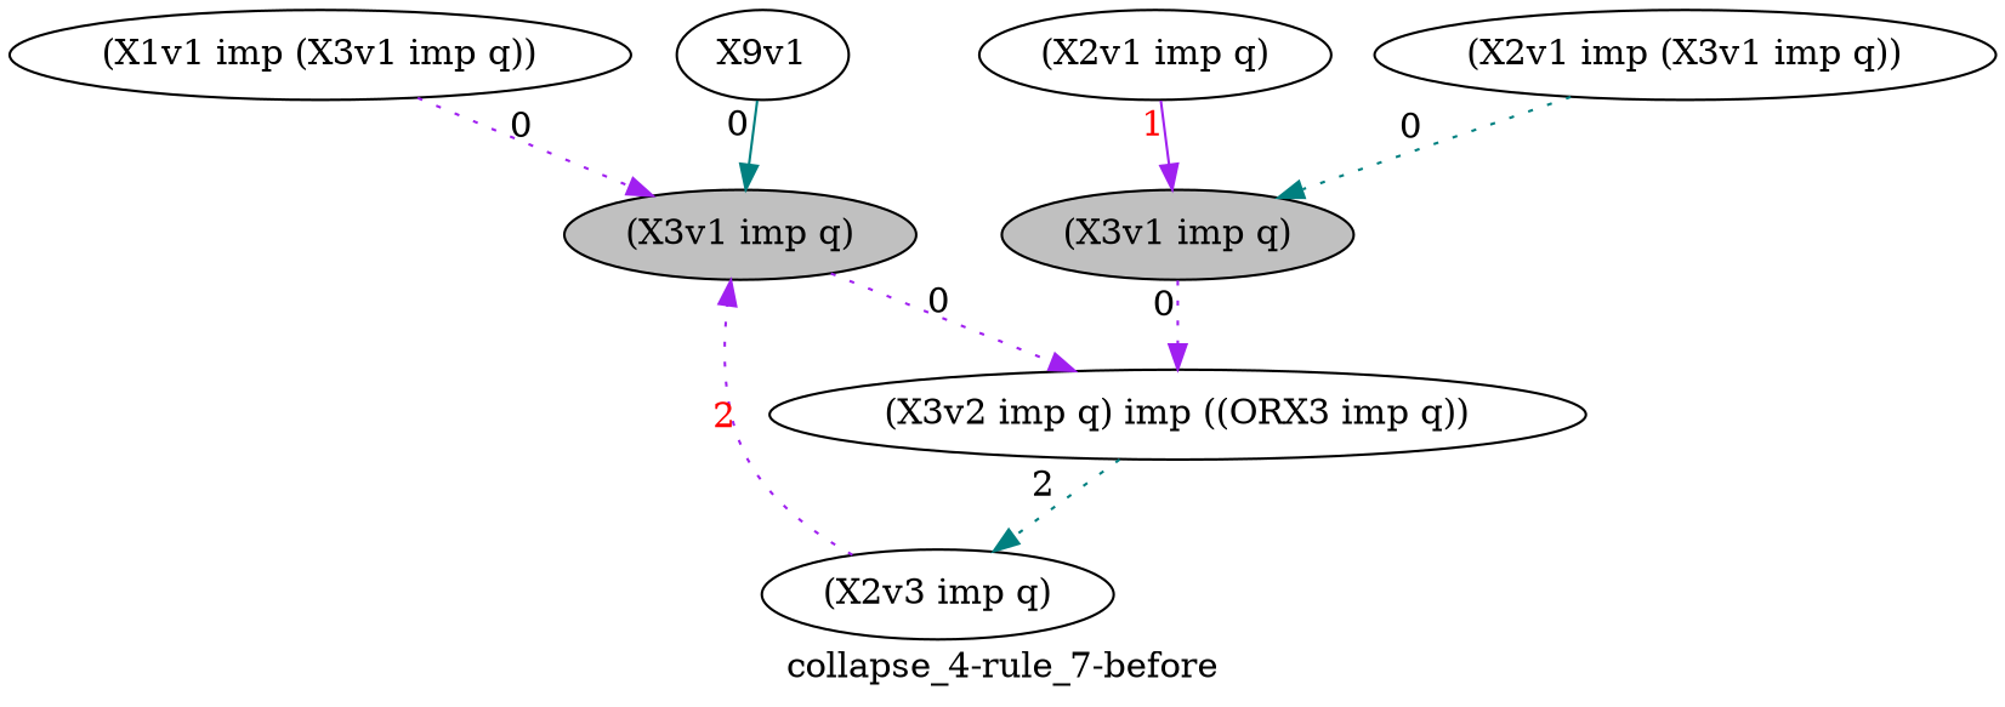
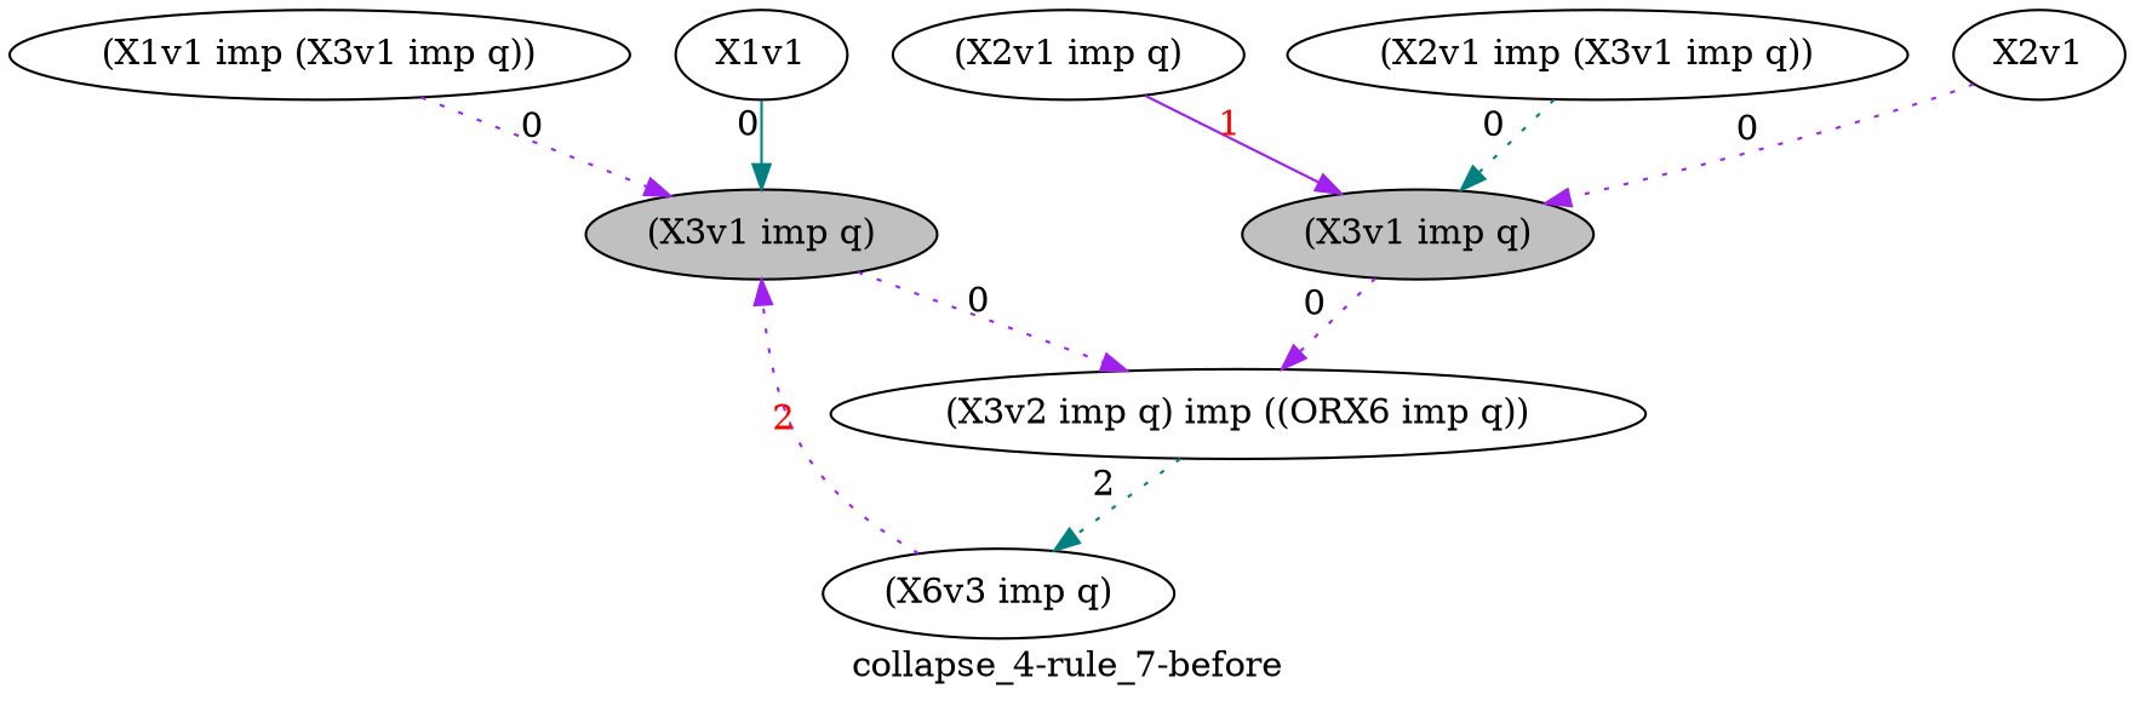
  strict digraph {
    collapsed_nodes="['25', '87']"
    label="collapse_4-rule_7-before"
    node [ancestor_target=False formula="(X3v1 imp q)" hypothesis=False]
    edge [ancestor=False color=purple style=dotted xlabel=0]
    n1 [formula="(X1v1 imp (X3v1 imp q))" label="(X1v1 imp (X3v1 imp q))"]
    n2 [ancestor_target=True fillcolor=grey label="(X3v1 imp q)" style=filled]
-   n3 [formula="(X3v2 imp q) imp ((ORX3 imp q))" label="(X3v2 imp q) imp ((ORX3 imp q))"]
-   n4 [formula="(X2v3 imp q)" label="(X2v3 imp q)"]
+   n3 [formula="(X3v2 imp q) imp ((ORX3 imp q))" label="(X3v2 imp q) imp ((ORX6 imp q))"]
+   n4 [formula="(X2v3 imp q)" label="(X6v3 imp q)"]
    n5 [formula="(X2v1 imp q)" label="(X2v1 imp q)"]
    n6 [ancestor_target=True fillcolor=grey label="(X3v1 imp q)" style=filled]
-   n7 [formula=X1v1 label=X9v1]
+   n7 [formula=X1v1 label=X1v1]
    n8 [formula="(X2v1 imp (X3v1 imp q))" label="(X2v1 imp (X3v1 imp q))"]
+   n9 [formula=X2v1 label=X2v1]
    n1 -> n2 [dependencies=01000000000000000000000000000000000000000000000000000000]
    n2 -> n3 [dependencies=01000001000000000000000000000000000000000000000000000000]
    n3 -> n4 [color=teal composed=True xlabel=2 ancestor=""]
    n4 -> n2 [ancestor=True fontcolor=red path=2 xlabel=2]
    n5 -> n6 [ancestor=True fontcolor=red path=1 style=solid xlabel=1]
    n6 -> n3 [dependencies=00000000000000000000000000001000000000000000000000001000]
    n7 -> n2 [color=teal dependencies=00000001000000000000000000000000000000000000000000000000 style=solid]
    n8 -> n6 [color=teal dependencies=00000000000000000000000000000000000000000000000000001000]
+   n9 -> n6 [dependencies=00000000000000000000000000001000000000000000000000000000]
  }
